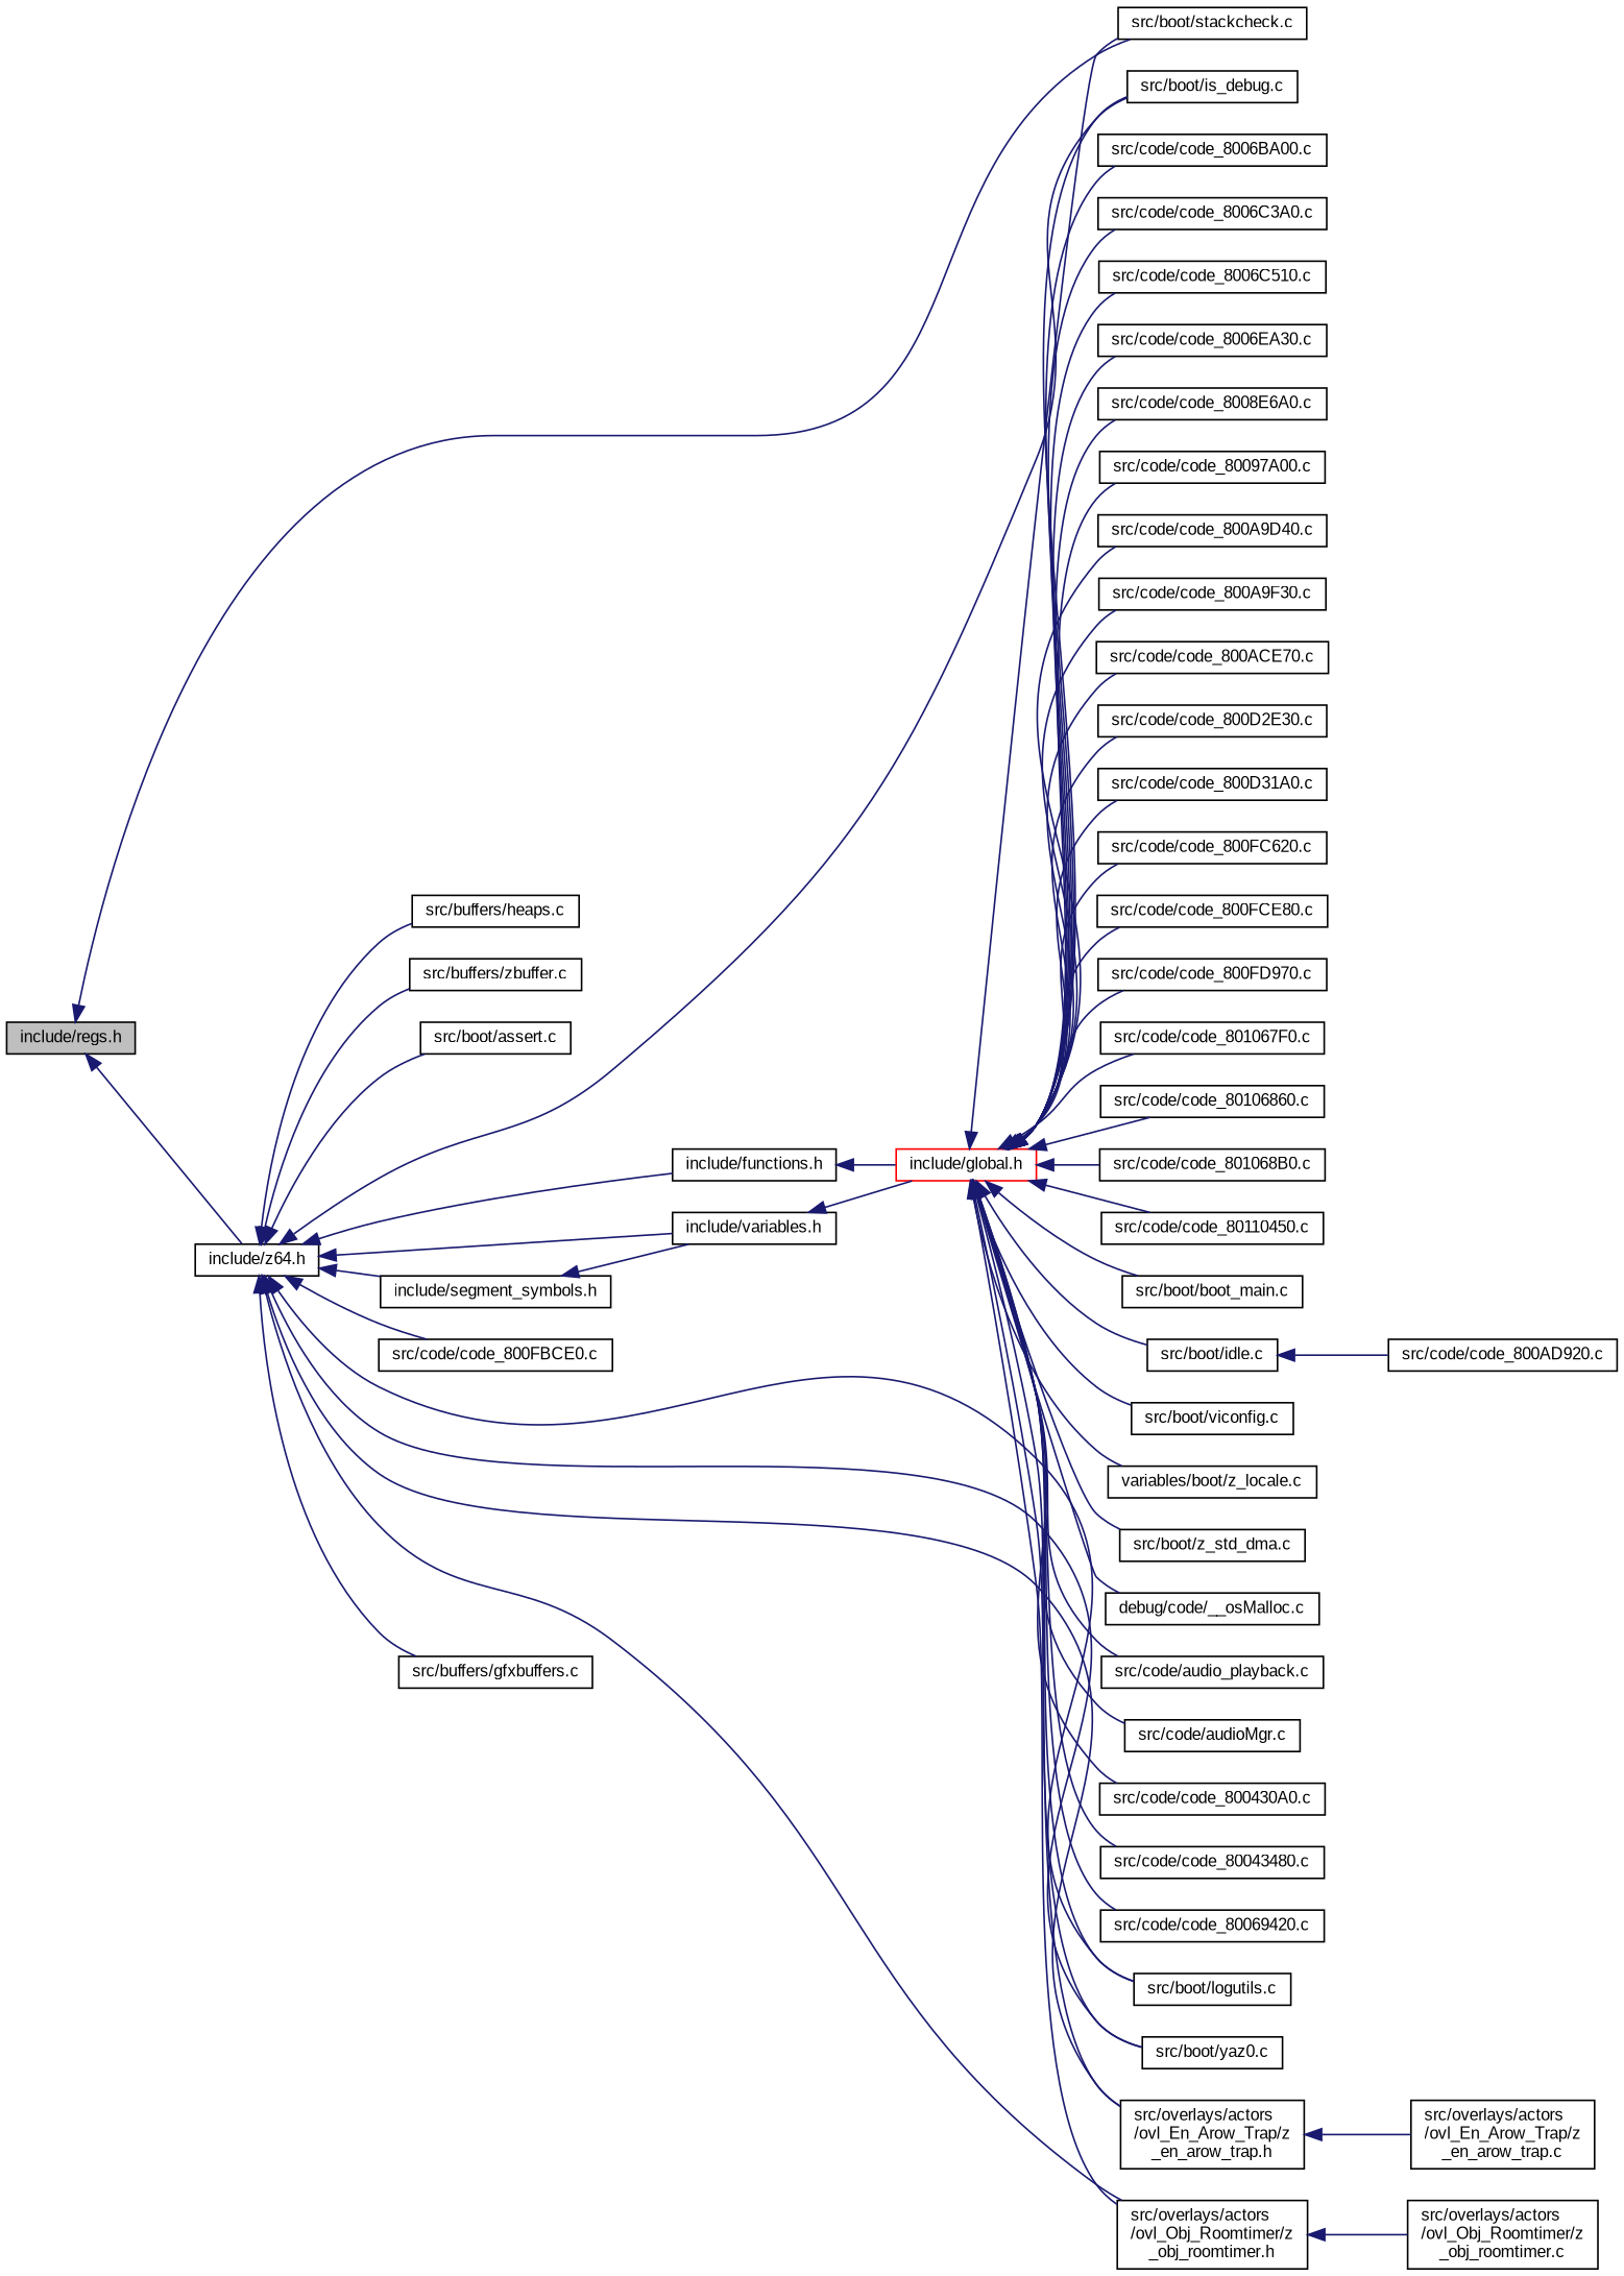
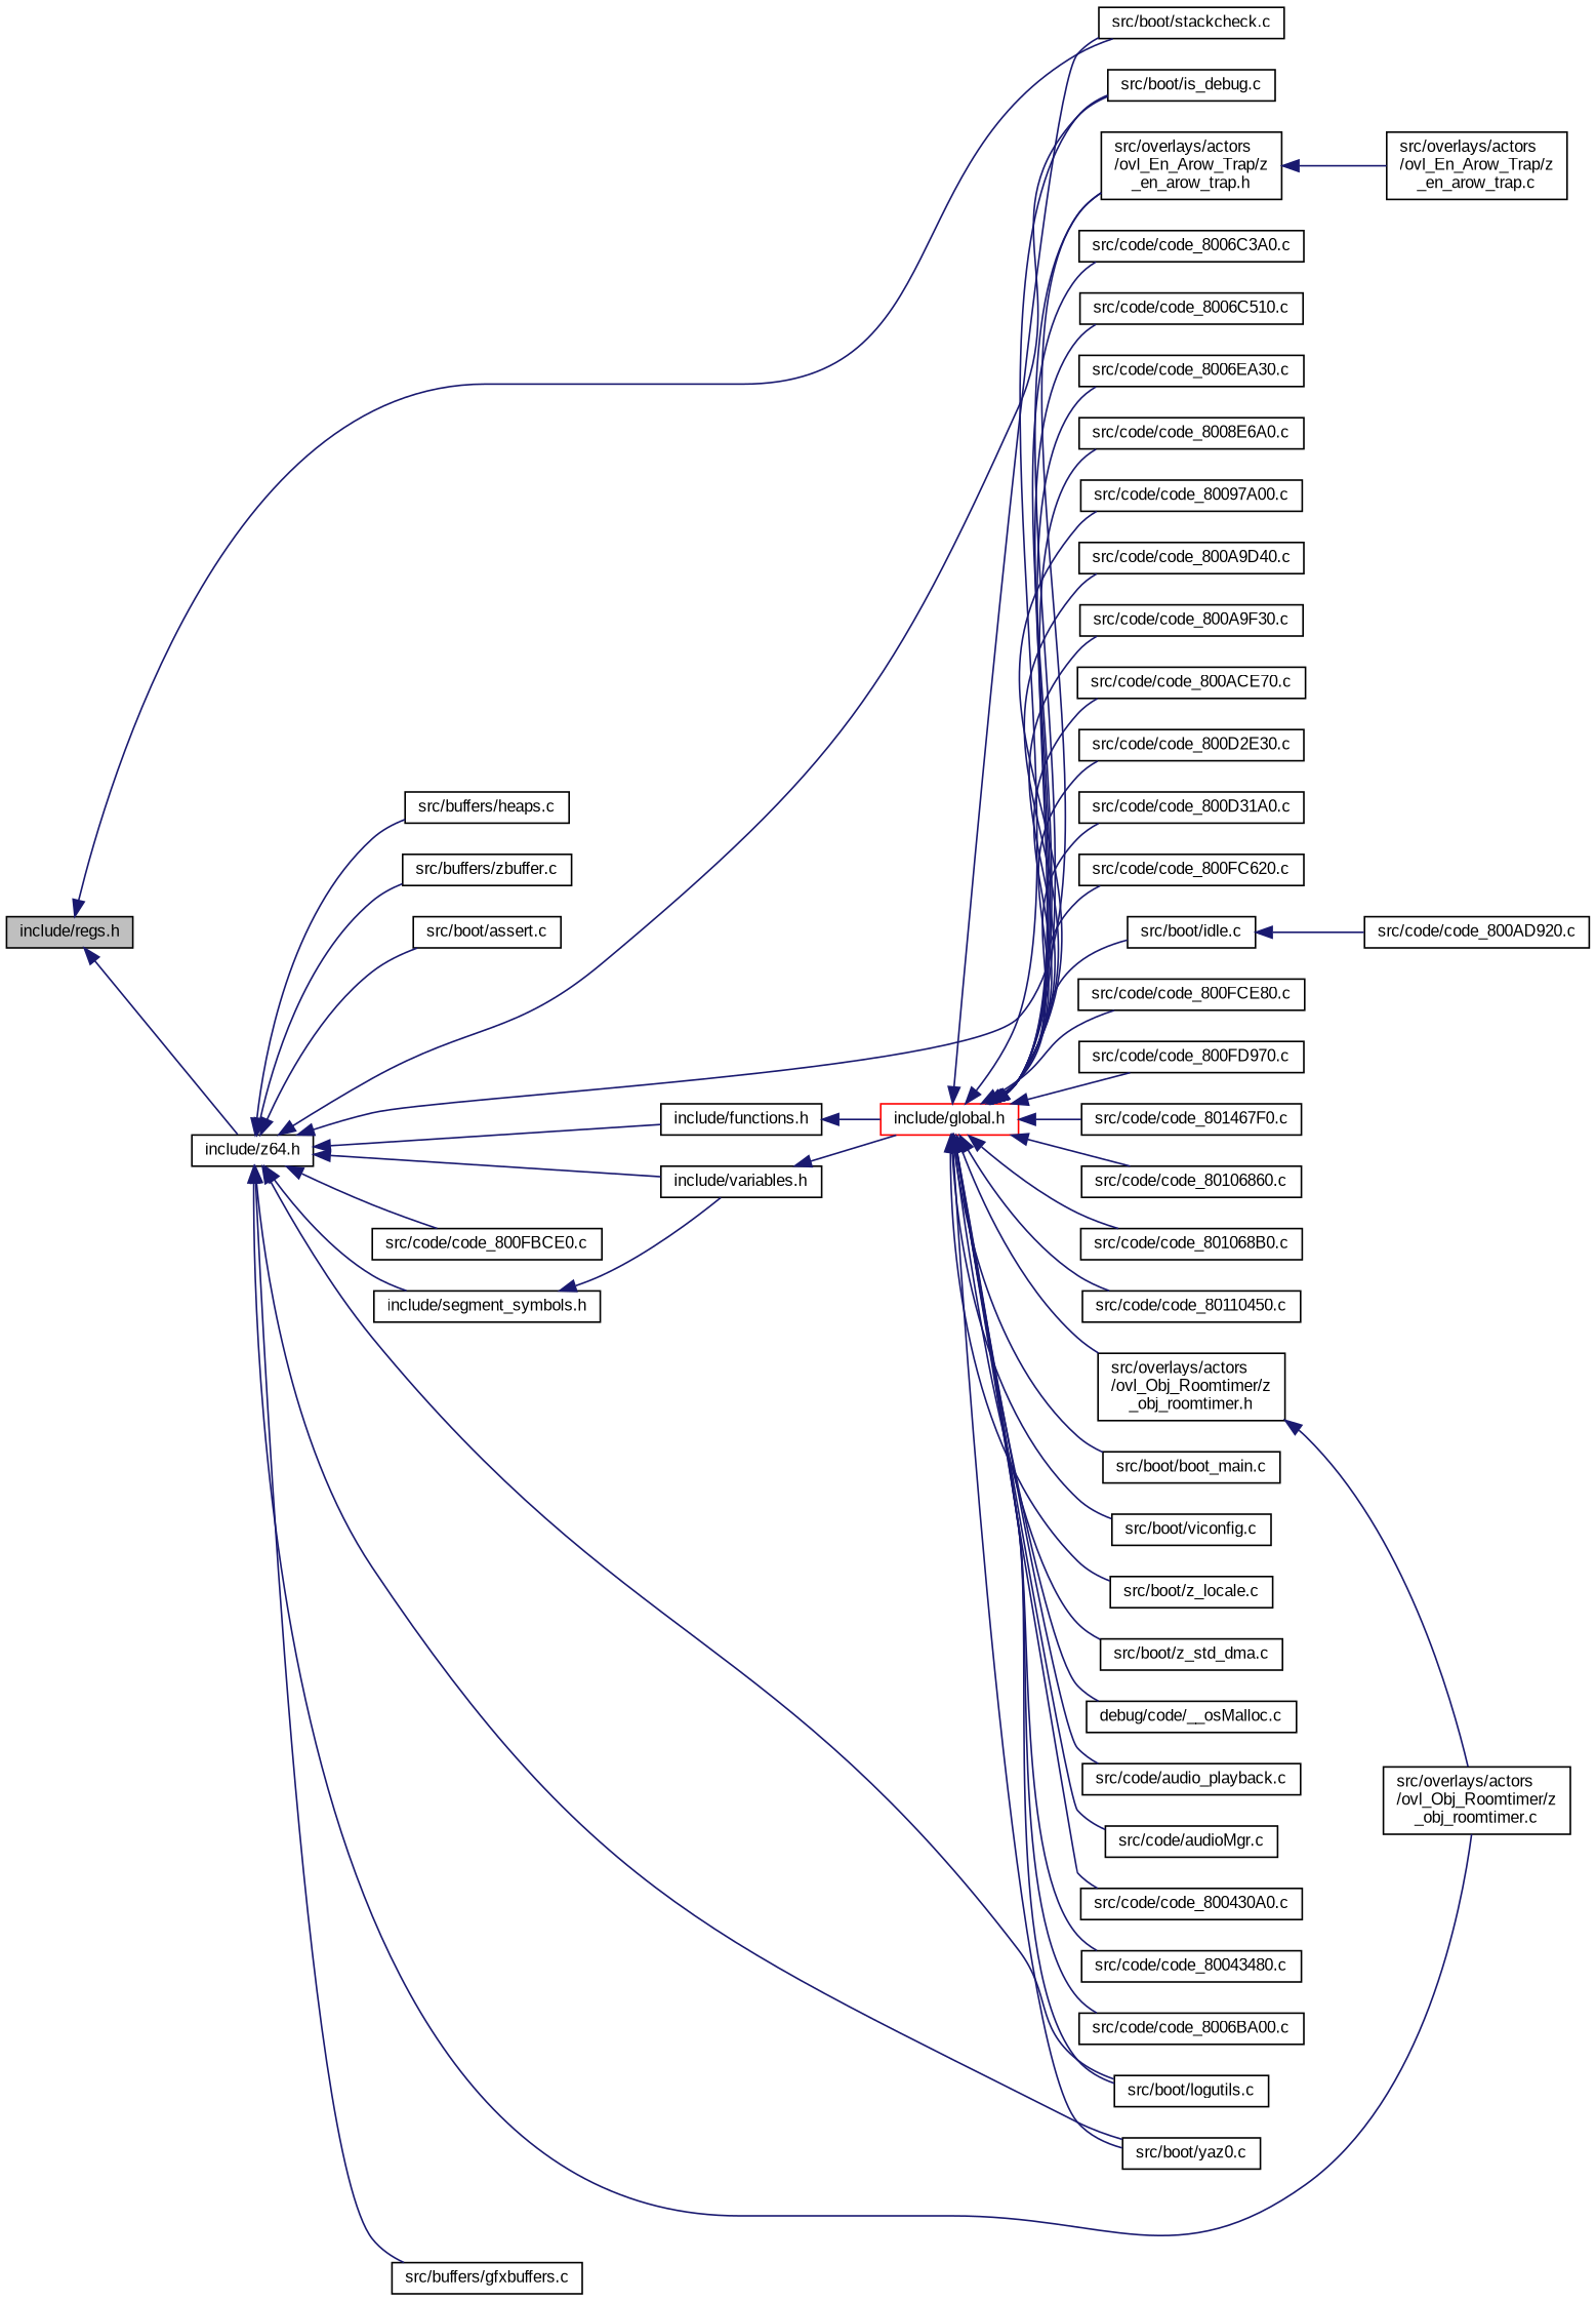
  digraph {
    fontname="Liberation Sans"
    rankdir=LR
    node [color=black fillcolor=white fontname="Liberation Sans" fontsize=10 shape=record style=filled]
    edge [color=midnightblue dir=back fontname="Liberation Sans" fontsize=10 labelfontname=Helvetica labelfontsize=10 style=solid]
    n1 [fillcolor=grey75 fontcolor=black height=0.2 label="include/regs.h" width=0.4]
    n2 [height=0.2 label="include/z64.h" width=0.4]
    n3 [height=0.2 label="src/boot/stackcheck.c" width=0.4]
    n4 [height=0.2 label="src/boot/assert.c" width=0.4]
    n5 [height=0.2 label="src/boot/is_debug.c" width=0.4]
    n6 [height=0.2 label="src/boot/logutils.c" width=0.4]
    n7 [height=0.2 label="src/boot/yaz0.c" width=0.4]
    n8 [height=0.2 label="src/buffers/gfxbuffers.c" width=0.4]
    n9 [height=0.2 label="src/buffers/heaps.c" width=0.4]
    n10 [height=0.2 label="src/buffers/zbuffer.c" width=0.4]
    n11 [height=0.2 label="src/code/code_800FBCE0.c" width=0.4]
    n12 [height=0.2 label="src/overlays/actors\l/ovl_En_Arow_Trap/z\l_en_arow_trap.h" width=0.4]
    n13 [height=0.2 label="src/overlays/actors\l/ovl_Obj_Roomtimer/z\l_obj_roomtimer.h" width=0.4]
    n14 [height=0.2 label="include/functions.h" width=0.4]
    n15 [height=0.2 label="include/variables.h" width=0.4]
    n16 [height=0.2 label="include/segment_symbols.h" width=0.4]
    n17 [height=0.2 label="src/overlays/actors\l/ovl_En_Arow_Trap/z\l_en_arow_trap.c" width=0.4]
    n18 [height=0.2 label="src/overlays/actors\l/ovl_Obj_Roomtimer/z\l_obj_roomtimer.c" width=0.4]
    n19 [color=red height=0.2 label="include/global.h" width=0.4]
    n20 [height=0.2 label="src/boot/boot_main.c" width=0.4]
    n21 [height=0.2 label="src/boot/idle.c" width=0.4]
    n22 [height=0.2 label="src/boot/viconfig.c" width=0.4]
-   n23 [height=0.2 label="variables/boot/z_locale.c" width=0.4]
+   n23 [height=0.2 label="src/boot/z_locale.c" width=0.4]
    n24 [height=0.2 label="src/boot/z_std_dma.c" width=0.4]
    n25 [height=0.2 label="debug/code/__osMalloc.c" width=0.4]
    n26 [height=0.2 label="src/code/audio_playback.c" width=0.4]
    n27 [height=0.2 label="src/code/audioMgr.c" width=0.4]
    n28 [height=0.2 label="src/code/code_800430A0.c" width=0.4]
    n29 [height=0.2 label="src/code/code_80043480.c" width=0.4]
-   n30 [height=0.2 label="src/code/code_80069420.c" width=0.4]
    n31 [height=0.2 label="src/code/code_8006BA00.c" width=0.4]
    n32 [height=0.2 label="src/code/code_8006C3A0.c" width=0.4]
    n33 [height=0.2 label="src/code/code_8006C510.c" width=0.4]
    n34 [height=0.2 label="src/code/code_8006EA30.c" width=0.4]
    n35 [height=0.2 label="src/code/code_8008E6A0.c" width=0.4]
    n36 [height=0.2 label="src/code/code_80097A00.c" width=0.4]
    n37 [height=0.2 label="src/code/code_800A9D40.c" width=0.4]
    n38 [height=0.2 label="src/code/code_800A9F30.c" width=0.4]
    n39 [height=0.2 label="src/code/code_800ACE70.c" width=0.4]
    n40 [height=0.2 label="src/code/code_800D2E30.c" width=0.4]
    n41 [height=0.2 label="src/code/code_800D31A0.c" width=0.4]
    n42 [height=0.2 label="src/code/code_800FC620.c" width=0.4]
    n43 [height=0.2 label="src/code/code_800FCE80.c" width=0.4]
    n44 [height=0.2 label="src/code/code_800FD970.c" width=0.4]
-   n45 [height=0.2 label="src/code/code_801067F0.c" width=0.4]
+   n45 [height=0.2 label="src/code/code_801467F0.c" width=0.4]
    n46 [height=0.2 label="src/code/code_80106860.c" width=0.4]
    n47 [height=0.2 label="src/code/code_801068B0.c" width=0.4]
    n48 [height=0.2 label="src/code/code_80110450.c" width=0.4]
    n49 [height=0.2 label="src/code/code_800AD920.c" width=0.4]
    n1 -> n2
    n1 -> n3
    n2 -> n4
    n2 -> n5
    n2 -> n6
    n2 -> n7
    n2 -> n8
    n2 -> n9
    n2 -> n10
    n2 -> n11
    n2 -> n12
-   n2 -> n13
+   n2 -> n18
    n2 -> n14
    n2 -> n15
    n2 -> n16
    n12 -> n17
    n13 -> n18
    n14 -> n19
    n15 -> n19
    n16 -> n15
    n19 -> n3
    n19 -> n5
    n19 -> n6
    n19 -> n7
    n19 -> n12
    n19 -> n13
    n19 -> n20
    n19 -> n21
    n19 -> n22
    n19 -> n23
    n19 -> n24
    n19 -> n25
    n19 -> n26
    n19 -> n27
    n19 -> n28
    n19 -> n29
-   n19 -> n30
    n19 -> n31
    n19 -> n32
    n19 -> n33
    n19 -> n34
    n19 -> n35
    n19 -> n36
    n19 -> n37
    n19 -> n38
    n19 -> n39
    n19 -> n40
    n19 -> n41
    n19 -> n42
    n19 -> n43
    n19 -> n44
    n19 -> n45
    n19 -> n46
    n19 -> n47
    n19 -> n48
    n21 -> n49
  }
